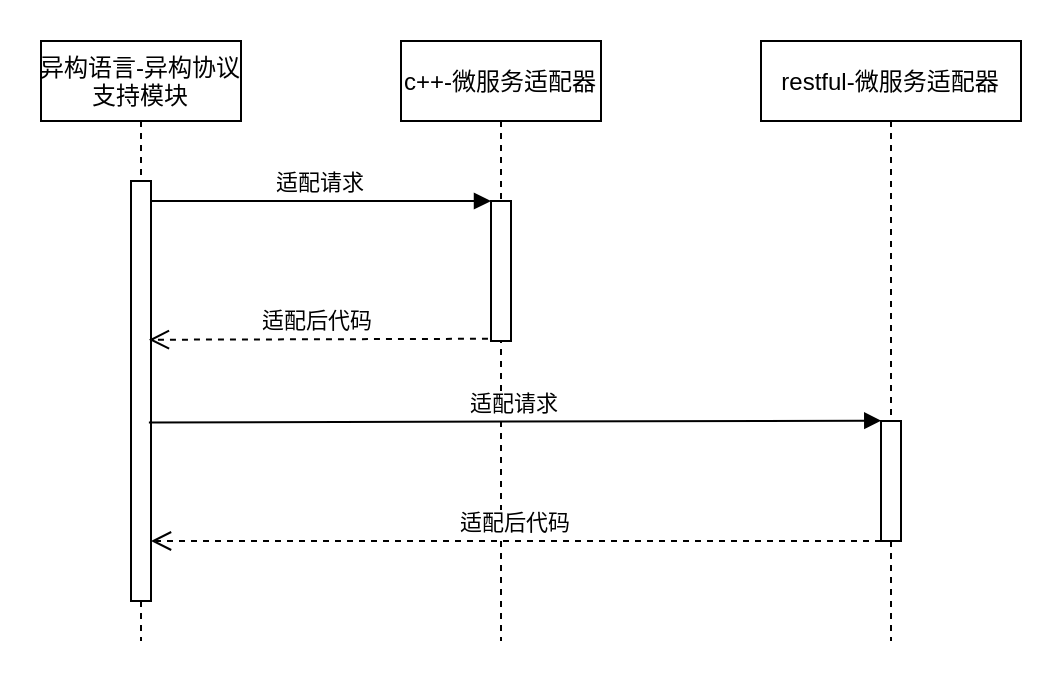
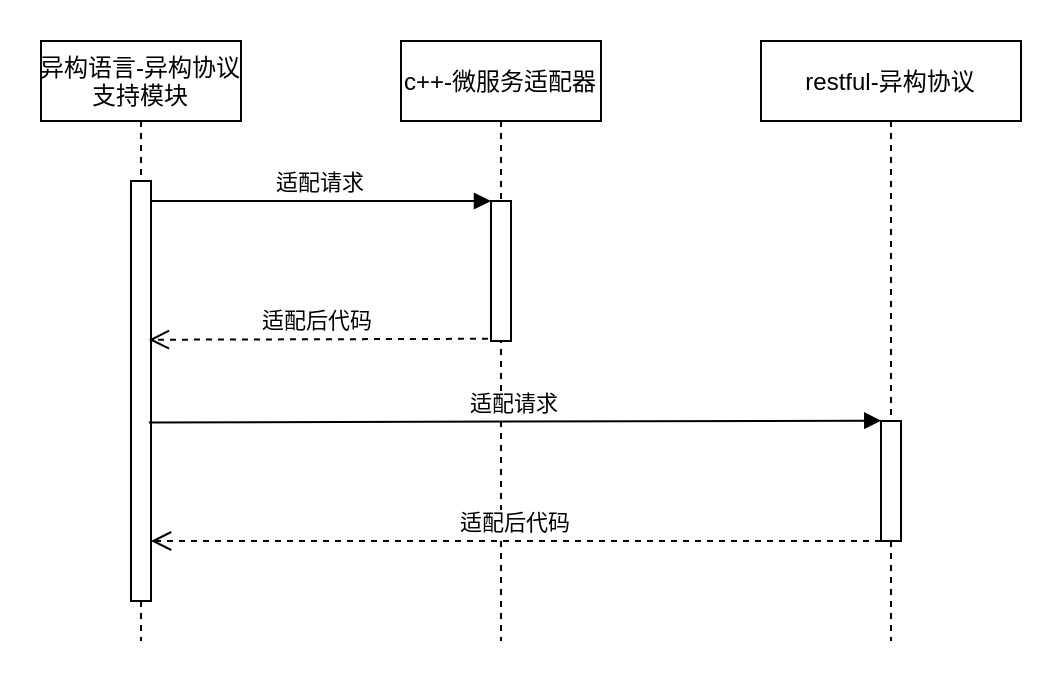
  <mxCell id="0" />
  <mxCell id="1" parent="0" />
  <mxCell id="2" value="" style="group" vertex="1" connectable="0" parent="1"><mxGeometry x="20" y="20" width="490" height="300" as="geometry" /></mxCell>
  <mxCell id="3" value="异构语言-异构协议&#10;支持模块" style="shape=umlLifeline;perimeter=lifelinePerimeter;container=1;collapsible=0;recursiveResize=0;rounded=0;shadow=0;strokeWidth=1;" parent="2" vertex="1"><mxGeometry width="100" height="300" as="geometry" /></mxCell>
  <mxCell id="4" value="" style="points=[];perimeter=orthogonalPerimeter;rounded=0;shadow=0;strokeWidth=1;" parent="3" vertex="1"><mxGeometry x="45" y="70" width="10" height="210" as="geometry" /></mxCell>
  <mxCell id="5" value="c++-微服务适配器" style="shape=umlLifeline;perimeter=lifelinePerimeter;container=1;collapsible=0;recursiveResize=0;rounded=0;shadow=0;strokeWidth=1;" parent="2" vertex="1"><mxGeometry x="180" width="100" height="300" as="geometry" /></mxCell>
  <mxCell id="6" value="" style="points=[];perimeter=orthogonalPerimeter;rounded=0;shadow=0;strokeWidth=1;" parent="5" vertex="1"><mxGeometry x="45" y="80" width="10" height="70" as="geometry" /></mxCell>
  <mxCell id="7" value="适配请求" style="verticalAlign=bottom;endArrow=block;entryX=0;entryY=0;shadow=0;strokeWidth=1;" parent="2" source="4" target="6" edge="1"><mxGeometry relative="1" as="geometry"><mxPoint x="155" y="80" as="sourcePoint" /></mxGeometry></mxCell>
- <mxCell id="8" value="restful-微服务适配器" style="shape=umlLifeline;perimeter=lifelinePerimeter;container=1;collapsible=0;recursiveResize=0;rounded=0;shadow=0;strokeWidth=1;" parent="2" vertex="1"><mxGeometry x="360" width="130" height="300" as="geometry" /></mxCell>
+ <mxCell id="8" value="restful-异构协议" style="shape=umlLifeline;perimeter=lifelinePerimeter;container=1;collapsible=0;recursiveResize=0;rounded=0;shadow=0;strokeWidth=1;" parent="2" vertex="1"><mxGeometry x="360" width="130" height="300" as="geometry" /></mxCell>
  <mxCell id="9" value="" style="points=[];perimeter=orthogonalPerimeter;rounded=0;shadow=0;strokeWidth=1;" parent="8" vertex="1"><mxGeometry x="60" y="190" width="10" height="60" as="geometry" /></mxCell>
  <mxCell id="10" value="适配请求" style="verticalAlign=bottom;endArrow=block;shadow=0;strokeWidth=1;entryX=0.014;entryY=-0.003;entryDx=0;entryDy=0;entryPerimeter=0;exitX=0.895;exitY=0.575;exitDx=0;exitDy=0;exitPerimeter=0;" parent="2" target="9" edge="1" source="4"><mxGeometry relative="1" as="geometry"><mxPoint x="-40" y="220" as="sourcePoint" /><mxPoint x="210" y="200" as="targetPoint" /></mxGeometry></mxCell>
  <mxCell id="11" value="适配后代码" style="html=1;verticalAlign=bottom;endArrow=open;dashed=1;endSize=8;rounded=0;" parent="2" source="9" target="4" edge="1"><mxGeometry relative="1" as="geometry"><mxPoint x="270" y="250" as="sourcePoint" /><mxPoint x="94.8" y="257.28" as="targetPoint" /><Array as="points"><mxPoint x="90" y="250" /></Array></mxGeometry></mxCell>
  <mxCell id="12" value="适配后代码" style="html=1;verticalAlign=bottom;endArrow=open;dashed=1;endSize=8;rounded=0;exitX=-0.152;exitY=0.984;exitDx=0;exitDy=0;exitPerimeter=0;entryX=0.895;entryY=0.378;entryDx=0;entryDy=0;entryPerimeter=0;" edge="1" parent="2" source="6" target="4"><mxGeometry relative="1" as="geometry"><mxPoint x="-40" y="190" as="sourcePoint" /><mxPoint x="60" y="150" as="targetPoint" /></mxGeometry></mxCell>
